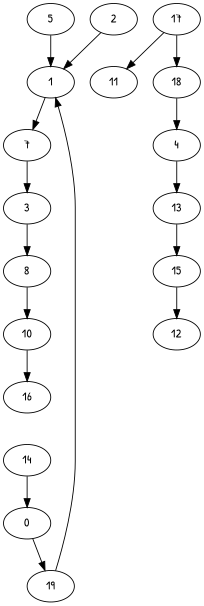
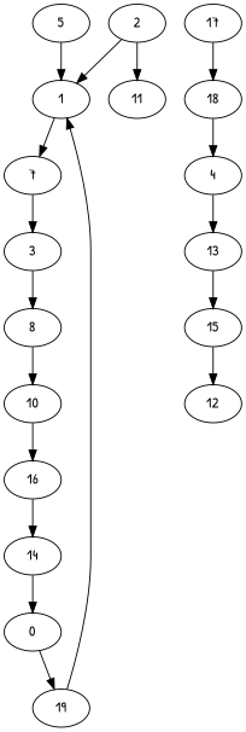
  digraph {
    fontname="Patrick Hand"
    node [fontname="Patrick Hand"]
    edge [fontname="Patrick Hand"]
    1
    7
    2
    11
    3
    8
    10
    4
    13
    15
    5
    n12 [label=0]
    19
    16
    17
    18
    14
    12
    1 -> 7
    7 -> 3
    2 -> 1
-   17 -> 11
+   2 -> 11
    3 -> 8
    8 -> 10
    10 -> 16
    4 -> 13
    13 -> 15
    15 -> 12
    5 -> 1
    n12 -> 19
    19 -> 1
+   16 -> 14
    17 -> 18
    18 -> 4
    14 -> n12
  }
